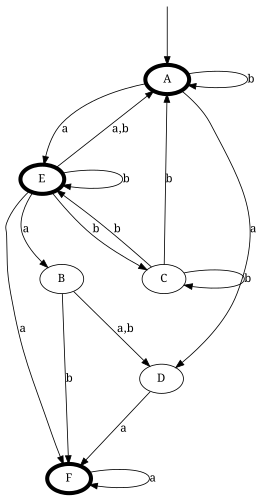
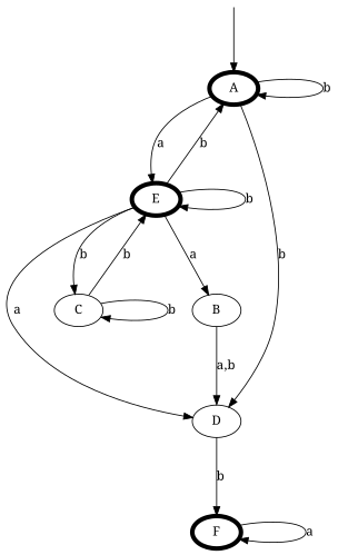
  digraph {
    fontname="Noto Serif"
    nodesep=1.0
    rankdir=TB
    ranksep=1.0
    node [fontname="Noto Serif"]
    edge [fontname="Noto Serif"]
    "$" [shape=point style=invis width=0]
    A [penwidth=5]
    E [penwidth=5]
    D
    C
    B
    F [penwidth=5]
    "$" -> A
    A -> A [label=b]
    A -> E [label=a]
-   A -> D [label=a]
-   E -> A [label="a,b"]
+   A -> D [label=b]
+   E -> A [label=b]
    E -> E [label=b]
-   E -> F [label=a]
+   E -> D [label=a]
    E -> C [label=b]
    E -> B [label=a]
-   D -> F [label=a]
-   C -> A [label=b]
+   D -> F [label=b]
    C -> E [label=b]
    C -> C [label=b]
    B -> D [label="a,b"]
-   B -> F [label=b]
    F -> F [label=a]
  }
